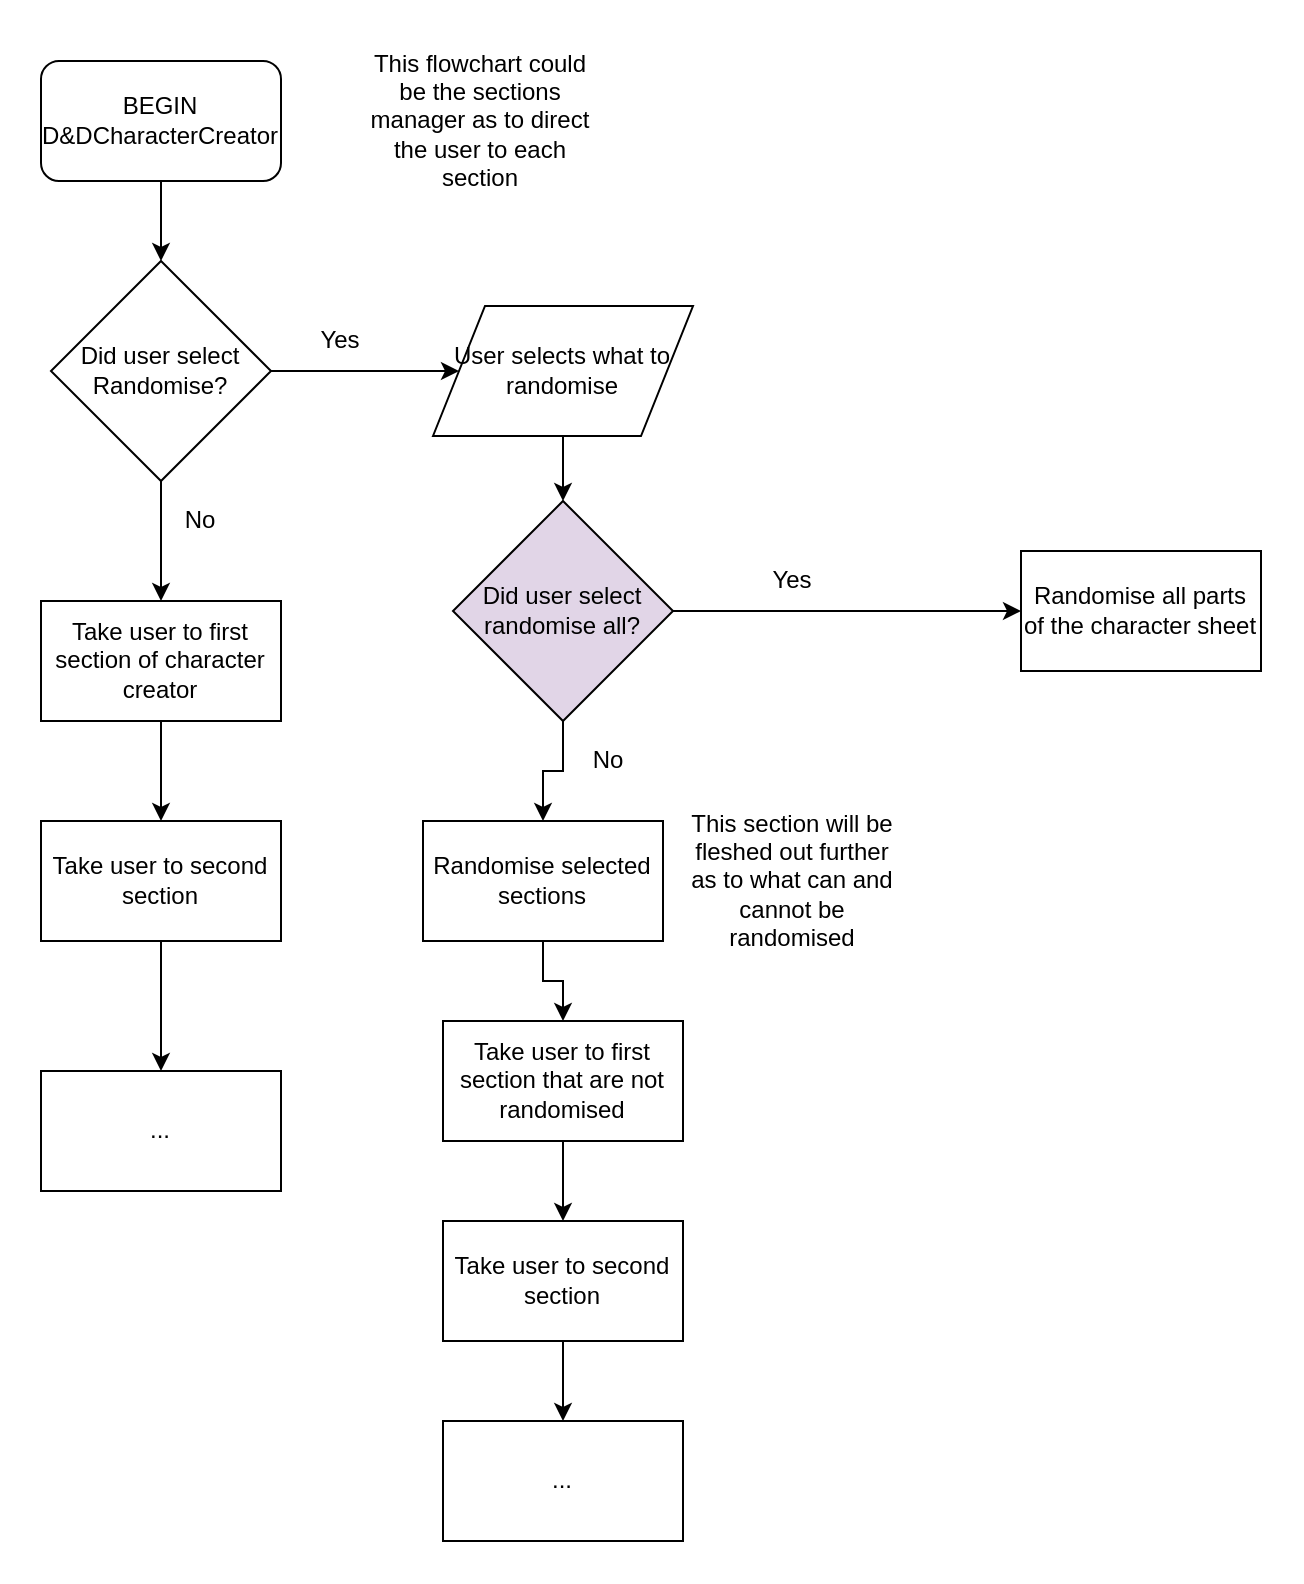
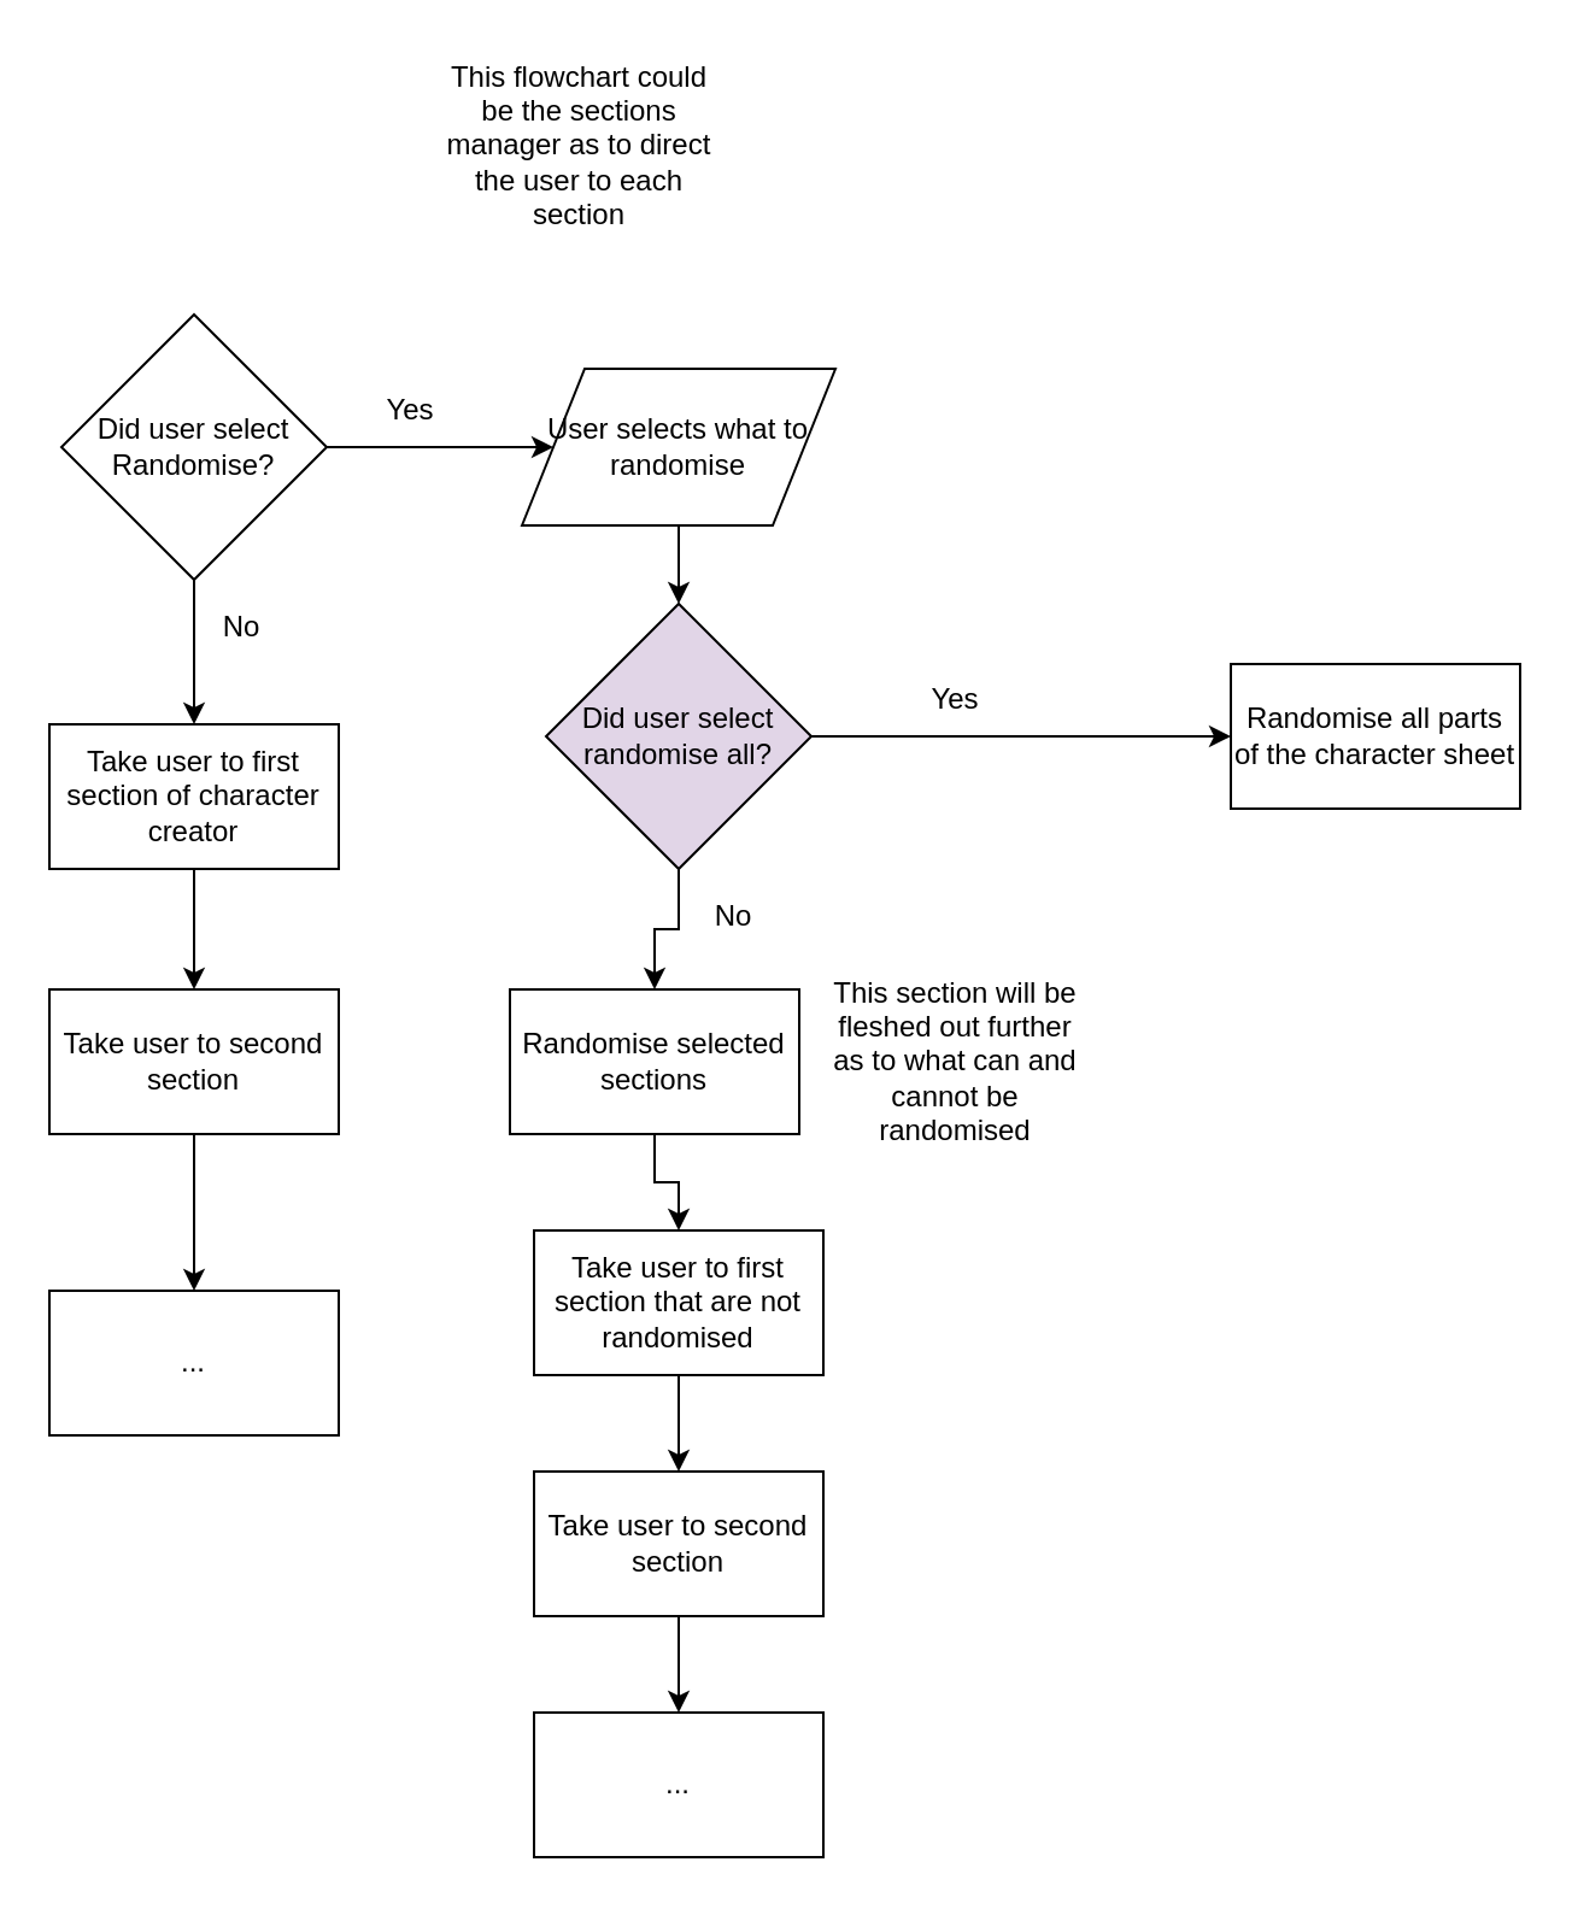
  <mxCell id="0" />
  <mxCell id="1" parent="0" />
- <mxCell id="2" value="" style="edgeStyle=orthogonalEdgeStyle;rounded=0;orthogonalLoop=1;jettySize=auto;html=1;" parent="1" source="3" target="6" edge="1"><mxGeometry relative="1" as="geometry" /></mxCell>
- <mxCell id="3" value="&lt;span&gt;BEGIN D&amp;amp;DCharacterCreator&lt;/span&gt;" style="rounded=1;whiteSpace=wrap;html=1;" parent="1" vertex="1"><mxGeometry x="20" y="30" width="120" height="60" as="geometry" /></mxCell>
  <mxCell id="4" value="" style="edgeStyle=orthogonalEdgeStyle;rounded=0;orthogonalLoop=1;jettySize=auto;html=1;" parent="1" source="6" target="8" edge="1"><mxGeometry relative="1" as="geometry" /></mxCell>
  <mxCell id="5" value="" style="edgeStyle=orthogonalEdgeStyle;rounded=0;orthogonalLoop=1;jettySize=auto;html=1;" parent="1" source="6" target="12" edge="1"><mxGeometry relative="1" as="geometry" /></mxCell>
  <mxCell id="6" value="Did user select Randomise?" style="rhombus;whiteSpace=wrap;html=1;" parent="1" vertex="1"><mxGeometry x="25" y="130" width="110" height="110" as="geometry" /></mxCell>
  <mxCell id="7" value="" style="edgeStyle=orthogonalEdgeStyle;rounded=0;orthogonalLoop=1;jettySize=auto;html=1;" parent="1" source="8" target="16" edge="1"><mxGeometry relative="1" as="geometry" /></mxCell>
  <mxCell id="8" value="User selects what to randomise" style="shape=parallelogram;perimeter=parallelogramPerimeter;whiteSpace=wrap;html=1;" parent="1" vertex="1"><mxGeometry x="216" y="152.5" width="130" height="65" as="geometry" /></mxCell>
  <mxCell id="9" value="" style="edgeStyle=orthogonalEdgeStyle;rounded=0;orthogonalLoop=1;jettySize=auto;html=1;" parent="1" source="10" target="20" edge="1"><mxGeometry relative="1" as="geometry" /></mxCell>
  <mxCell id="10" value="Randomise selected sections" style="rounded=0;whiteSpace=wrap;html=1;" parent="1" vertex="1"><mxGeometry x="211" y="410" width="120" height="60" as="geometry" /></mxCell>
  <mxCell id="11" value="" style="edgeStyle=orthogonalEdgeStyle;rounded=0;orthogonalLoop=1;jettySize=auto;html=1;" parent="1" source="12" target="29" edge="1"><mxGeometry relative="1" as="geometry" /></mxCell>
  <mxCell id="12" value="Take user to first section of character creator" style="rounded=0;whiteSpace=wrap;html=1;" parent="1" vertex="1"><mxGeometry x="20" y="300" width="120" height="60" as="geometry" /></mxCell>
  <mxCell id="13" value="This section will be fleshed out further as to what can and cannot be randomised" style="text;html=1;strokeColor=none;fillColor=none;align=center;verticalAlign=middle;whiteSpace=wrap;rounded=0;" parent="1" vertex="1"><mxGeometry x="341" y="370" width="110" height="140" as="geometry" /></mxCell>
  <mxCell id="14" value="" style="edgeStyle=orthogonalEdgeStyle;rounded=0;orthogonalLoop=1;jettySize=auto;html=1;" parent="1" source="16" target="10" edge="1"><mxGeometry relative="1" as="geometry" /></mxCell>
  <mxCell id="15" style="edgeStyle=orthogonalEdgeStyle;rounded=0;orthogonalLoop=1;jettySize=auto;html=1;entryX=0;entryY=0.5;entryDx=0;entryDy=0;" parent="1" source="16" target="24" edge="1"><mxGeometry relative="1" as="geometry" /></mxCell>
  <mxCell id="16" value="Did user select randomise all?" style="rhombus;whiteSpace=wrap;html=1;fillColor=#e1d5e7;" parent="1" vertex="1"><mxGeometry x="226" y="250" width="110" height="110" as="geometry" /></mxCell>
  <mxCell id="17" value="This flowchart could be the sections manager as to direct the user to each section" style="text;html=1;strokeColor=none;fillColor=none;align=center;verticalAlign=middle;whiteSpace=wrap;rounded=0;" parent="1" vertex="1"><mxGeometry x="180" y="20" width="120" height="80" as="geometry" /></mxCell>
  <mxCell id="18" value="Yes" style="text;html=1;strokeColor=none;fillColor=none;align=center;verticalAlign=middle;whiteSpace=wrap;rounded=0;" parent="1" vertex="1"><mxGeometry x="150" y="160" width="40" height="20" as="geometry" /></mxCell>
  <mxCell id="19" value="" style="edgeStyle=orthogonalEdgeStyle;rounded=0;orthogonalLoop=1;jettySize=auto;html=1;" parent="1" source="20" target="22" edge="1"><mxGeometry relative="1" as="geometry" /></mxCell>
  <mxCell id="20" value="Take user to first section that are not randomised" style="rounded=0;whiteSpace=wrap;html=1;" parent="1" vertex="1"><mxGeometry x="221" y="510" width="120" height="60" as="geometry" /></mxCell>
  <mxCell id="21" value="" style="edgeStyle=orthogonalEdgeStyle;rounded=0;orthogonalLoop=1;jettySize=auto;html=1;" parent="1" source="22" target="23" edge="1"><mxGeometry relative="1" as="geometry" /></mxCell>
  <mxCell id="22" value="Take user to second section" style="rounded=0;whiteSpace=wrap;html=1;" parent="1" vertex="1"><mxGeometry x="221" y="610" width="120" height="60" as="geometry" /></mxCell>
  <mxCell id="23" value="..." style="rounded=0;whiteSpace=wrap;html=1;" parent="1" vertex="1"><mxGeometry x="221" y="710" width="120" height="60" as="geometry" /></mxCell>
  <mxCell id="24" value="Randomise all parts of the character sheet" style="rounded=0;whiteSpace=wrap;html=1;" parent="1" vertex="1"><mxGeometry x="510" y="275" width="120" height="60" as="geometry" /></mxCell>
  <mxCell id="25" value="Yes" style="text;html=1;strokeColor=none;fillColor=none;align=center;verticalAlign=middle;whiteSpace=wrap;rounded=0;" parent="1" vertex="1"><mxGeometry x="376" y="280" width="40" height="20" as="geometry" /></mxCell>
  <mxCell id="26" value="No" style="text;html=1;strokeColor=none;fillColor=none;align=center;verticalAlign=middle;whiteSpace=wrap;rounded=0;" parent="1" vertex="1"><mxGeometry x="284" y="370" width="40" height="20" as="geometry" /></mxCell>
  <mxCell id="27" value="No" style="text;html=1;strokeColor=none;fillColor=none;align=center;verticalAlign=middle;whiteSpace=wrap;rounded=0;" parent="1" vertex="1"><mxGeometry x="80" y="250" width="40" height="20" as="geometry" /></mxCell>
  <mxCell id="28" value="" style="edgeStyle=orthogonalEdgeStyle;rounded=0;orthogonalLoop=1;jettySize=auto;html=1;" parent="1" source="29" target="30" edge="1"><mxGeometry relative="1" as="geometry" /></mxCell>
  <mxCell id="29" value="Take user to second section" style="rounded=0;whiteSpace=wrap;html=1;" parent="1" vertex="1"><mxGeometry x="20" y="410" width="120" height="60" as="geometry" /></mxCell>
  <mxCell id="30" value="..." style="rounded=0;whiteSpace=wrap;html=1;" parent="1" vertex="1"><mxGeometry x="20" y="535" width="120" height="60" as="geometry" /></mxCell>
